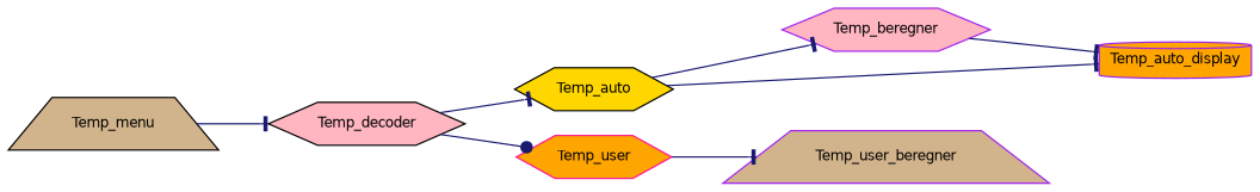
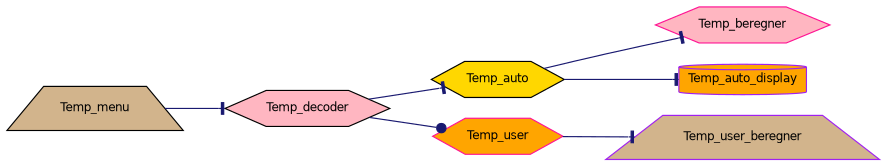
  digraph {
    rankdir=LR
    node [color=black fillcolor=tan fontname=Helvetica fontsize=10 shape=hexagon style=filled]
    edge [arrowhead=tee color=midnightblue fontname=Helvetica fontsize=10 labelfontname=Helvetica labelfontsize=10 style=solid]
    n1 [fontcolor=black height=0.2 label=Temp_menu shape=trapezium width=0.4]
    n2 [fillcolor=lightpink height=0.2 label=Temp_decoder width=0.4]
    n3 [fillcolor=gold height=0.2 label=Temp_auto width=0.4]
    n4 [color=deeppink fillcolor=orange height=0.2 label=Temp_user width=0.4]
-   n5 [color=purple fillcolor=lightpink height=0.2 label=Temp_beregner width=0.4]
+   n5 [color=deeppink fillcolor=lightpink height=0.2 label=Temp_beregner width=0.4]
    n6 [color=purple fillcolor=orange height=0.2 label=Temp_auto_display shape=cylinder width=0.4]
    n7 [color=purple height=0.2 label=Temp_user_beregner shape=trapezium width=0.4]
    n1 -> n2
    n2 -> n3
    n2 -> n4 [arrowhead=dot]
    n3 -> n5
    n3 -> n6
    n4 -> n7
-   n5 -> n6
  }
